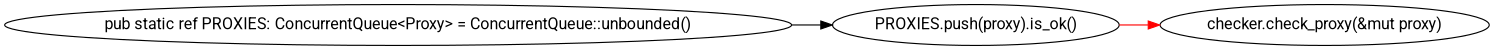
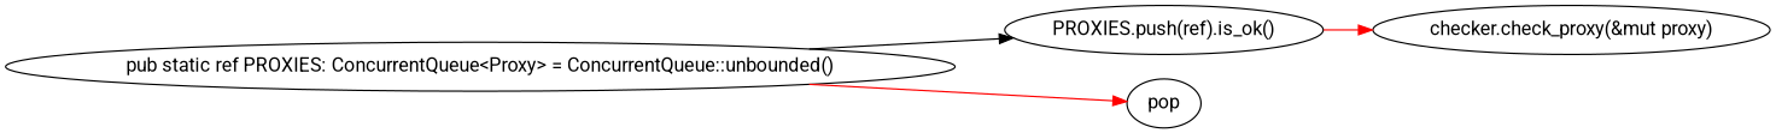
  digraph {
    fontname=Roboto
    rankdir=LR
    node [fontname=Roboto]
    edge [fontname=Roboto color=red]
    n1 [label="pub static ref PROXIES: ConcurrentQueue<Proxy> = ConcurrentQueue::unbounded()"]
-   n2 [label="PROXIES.push(proxy).is_ok()"]
+   n2 [label="PROXIES.push(ref).is_ok()"]
+   pop [lable="PROXIES.pop()"]
    "checker.check_proxy(&mut proxy)"
    n1 -> n2 [color=""]
+   n1 -> pop
    n2 -> "checker.check_proxy(&mut proxy)"
  }
